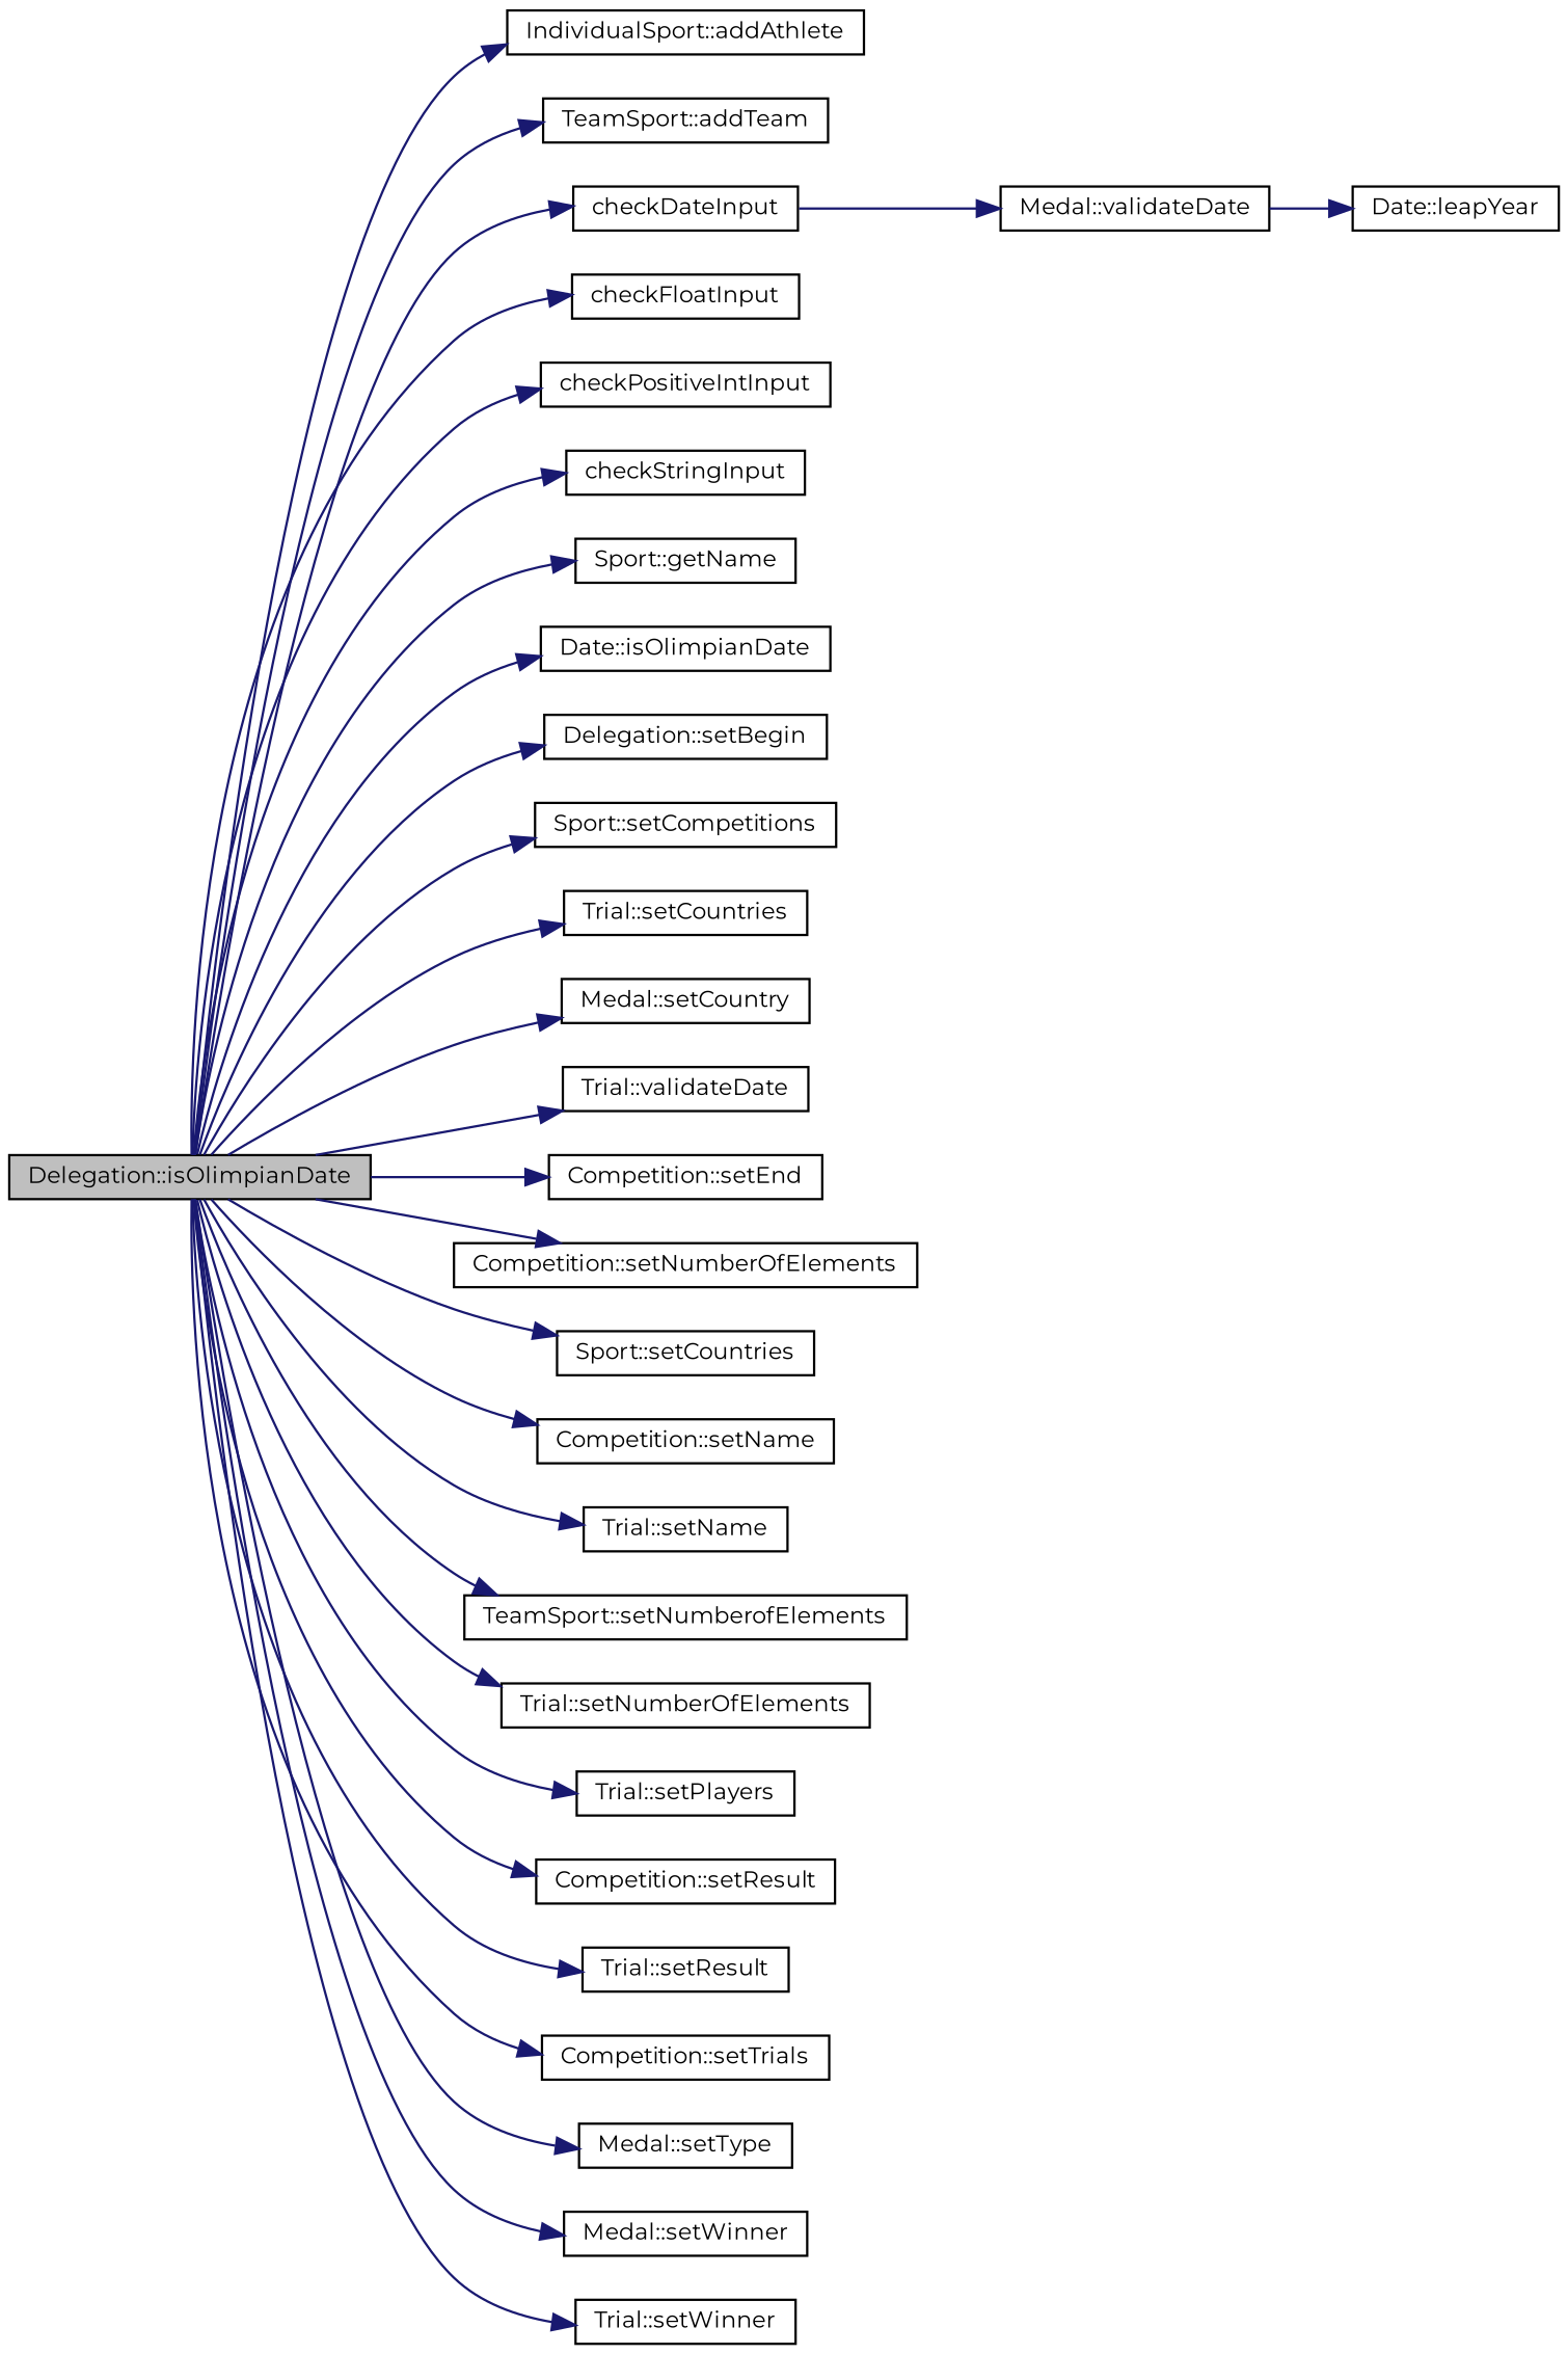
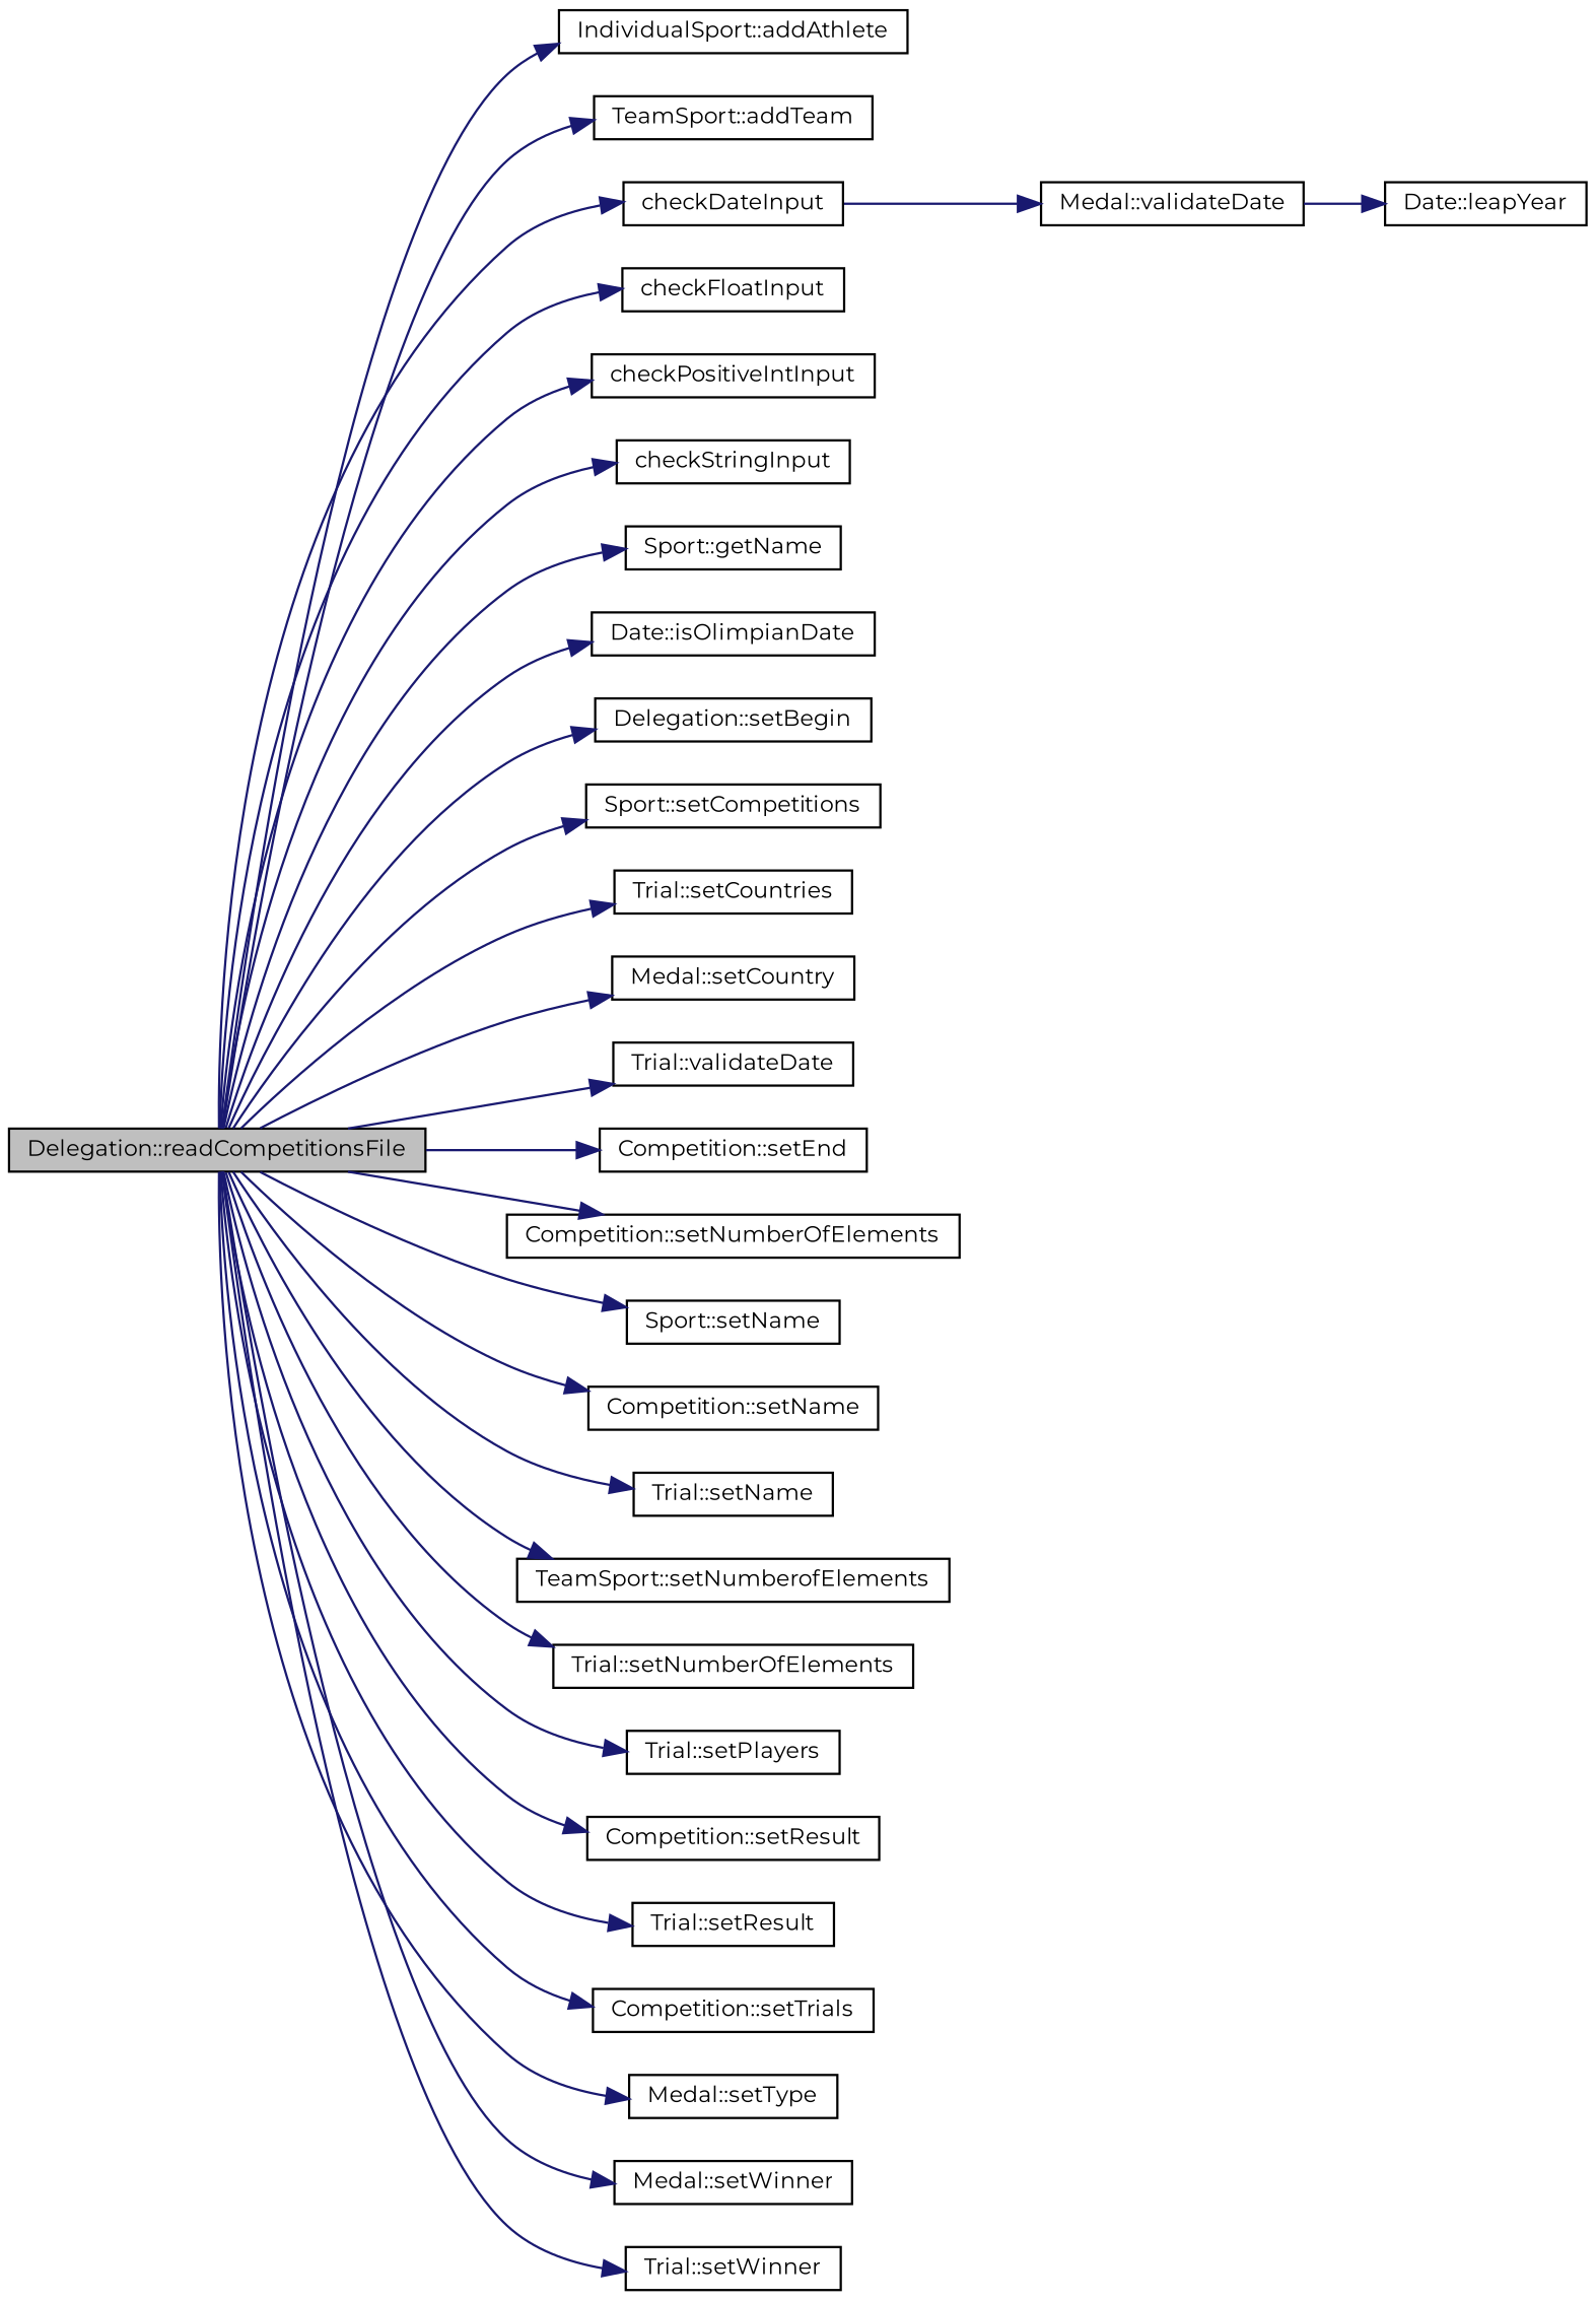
  digraph {
    fontname=Montserrat
    rankdir=LR
    node [color=black fillcolor=white fontname=Montserrat fontsize=10 shape=record style=filled]
    edge [color=midnightblue fontname=Montserrat fontsize=10 labelfontname=Helvetica labelfontsize=10 style=solid]
-   n1 [fillcolor=grey75 fontcolor=black height=0.2 label="Delegation::isOlimpianDate" width=0.4]
+   n1 [fillcolor=grey75 fontcolor=black height=0.2 label="Delegation::readCompetitionsFile" width=0.4]
    n2 [height=0.2 label="IndividualSport::addAthlete" width=0.4]
    n3 [height=0.2 label="TeamSport::addTeam" width=0.4]
    n4 [height=0.2 label=checkDateInput width=0.4]
    n5 [height=0.2 label=checkFloatInput width=0.4]
    n6 [height=0.2 label=checkPositiveIntInput width=0.4]
    n7 [height=0.2 label=checkStringInput width=0.4]
    n8 [height=0.2 label="Sport::getName" width=0.4]
    n9 [height=0.2 label="Date::isOlimpianDate" width=0.4]
    n10 [height=0.2 label="Delegation::setBegin" width=0.4]
    n11 [height=0.2 label="Sport::setCompetitions" width=0.4]
    n12 [height=0.2 label="Trial::setCountries" width=0.4]
    n13 [height=0.2 label="Medal::setCountry" width=0.4]
    n14 [height=0.2 label="Trial::validateDate" width=0.4]
    n15 [height=0.2 label="Competition::setEnd" width=0.4]
    n16 [height=0.2 label="Competition::setNumberOfElements" width=0.4]
-   n17 [height=0.2 label="Sport::setCountries" width=0.4]
+   n17 [height=0.2 label="Sport::setName" width=0.4]
    n18 [height=0.2 label="Competition::setName" width=0.4]
    n19 [height=0.2 label="Trial::setName" width=0.4]
    n20 [height=0.2 label="TeamSport::setNumberofElements" width=0.4]
    n21 [height=0.2 label="Trial::setNumberOfElements" width=0.4]
    n22 [height=0.2 label="Trial::setPlayers" width=0.4]
    n23 [height=0.2 label="Competition::setResult" width=0.4]
    n24 [height=0.2 label="Trial::setResult" width=0.4]
    n25 [height=0.2 label="Competition::setTrials" width=0.4]
    n26 [height=0.2 label="Medal::setType" width=0.4]
    n27 [height=0.2 label="Medal::setWinner" width=0.4]
    n28 [height=0.2 label="Trial::setWinner" width=0.4]
    n29 [height=0.2 label="Medal::validateDate" width=0.4]
    n30 [height=0.2 label="Date::leapYear" width=0.4]
    n1 -> n2
    n1 -> n3
    n1 -> n4
    n1 -> n5
    n1 -> n6
    n1 -> n7
    n1 -> n8
    n1 -> n9
    n1 -> n10
    n1 -> n11
    n1 -> n12
    n1 -> n13
    n1 -> n14
    n1 -> n15
    n1 -> n16
    n1 -> n17
    n1 -> n18
    n1 -> n19
    n1 -> n20
    n1 -> n21
    n1 -> n22
    n1 -> n23
    n1 -> n24
    n1 -> n25
    n1 -> n26
    n1 -> n27
    n1 -> n28
    n4 -> n29
    n29 -> n30
  }
